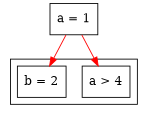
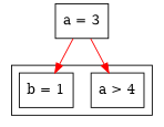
  digraph {
    node [shape=box]
    edge [color=red dir=front]
    n1 [label="a > 4"]
-   n2 [label="b = 2"]
-   n3 [label="a = 1"]
+   n2 [label="b = 1"]
+   n3 [label="a = 3"]
    subgraph cluster_1 {
      n1
      n2
    }
    n3 -> n1
    n3 -> n2
  }
